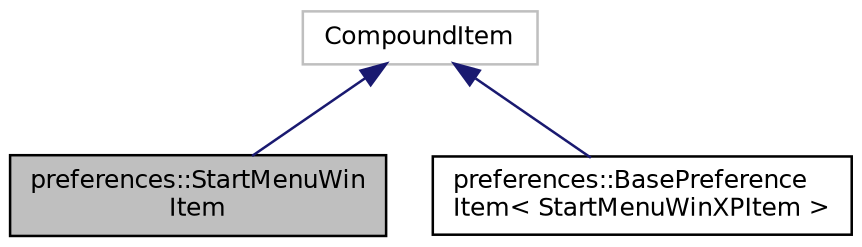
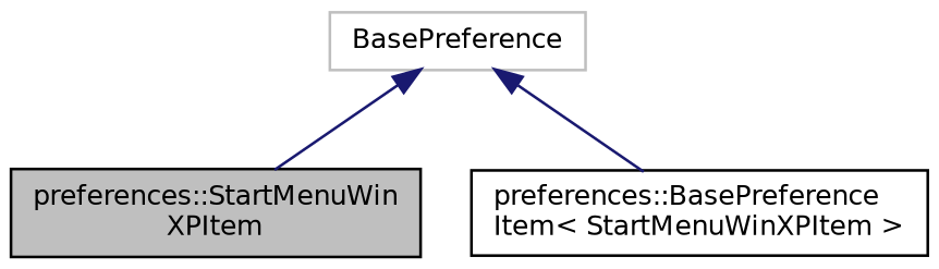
  digraph {
    node [color=black fillcolor=white fontname=Helvetica fontsize=10 shape=record style=filled]
    edge [color=midnightblue dir=back fontname=Helvetica fontsize=10 labelfontname=Helvetica labelfontsize=10 style=solid]
-   n1 [fillcolor=grey75 fontcolor=black height=0.2 label="preferences::StartMenuWin\lItem" width=0.4]
+   n1 [fillcolor=grey75 fontcolor=black height=0.2 label="preferences::StartMenuWin\lXPItem" width=0.4]
    n2 [height=0.2 label="preferences::BasePreference\lItem\< StartMenuWinXPItem \>" width=0.4]
-   n3 [color=grey75 height=0.2 label=CompoundItem width=0.4]
+   n3 [color=grey75 height=0.2 label=BasePreference width=0.4]
    n3 -> n1
    n3 -> n2
  }
